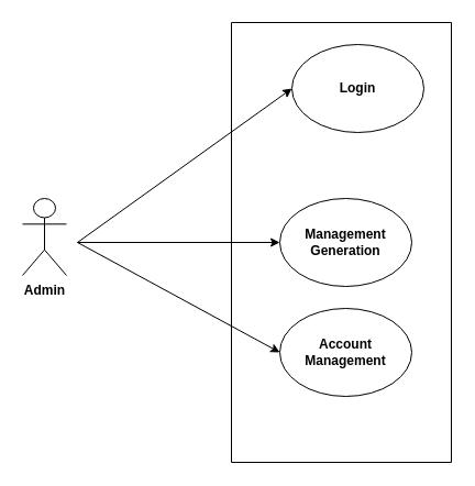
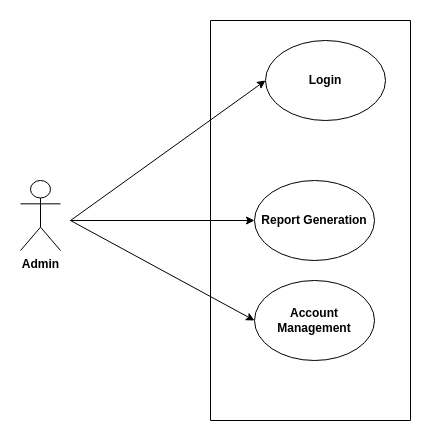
  <mxCell id="0" />
  <mxCell id="1" parent="0" />
- <mxCell id="2" value="&lt;b&gt;Management Generation&lt;/b&gt;" style="ellipse;whiteSpace=wrap;html=1;" vertex="1" parent="1"><mxGeometry x="254" y="180" width="120" height="80" as="geometry" /></mxCell>
+ <mxCell id="2" value="&lt;b&gt;Report Generation&lt;/b&gt;" style="ellipse;whiteSpace=wrap;html=1;" vertex="1" parent="1"><mxGeometry x="254" y="180" width="120" height="80" as="geometry" /></mxCell>
  <mxCell id="3" value="&lt;b&gt;Account Management&lt;/b&gt;" style="ellipse;whiteSpace=wrap;html=1;" vertex="1" parent="1"><mxGeometry x="254" y="280" width="120" height="80" as="geometry" /></mxCell>
  <mxCell id="4" value="&lt;b&gt;Login&lt;/b&gt;" style="ellipse;whiteSpace=wrap;html=1;" vertex="1" parent="1"><mxGeometry x="265" y="40" width="120" height="80" as="geometry" /></mxCell>
  <mxCell id="5" value="" style="swimlane;startSize=0;" vertex="1" parent="1"><mxGeometry x="210" y="20" width="200" height="400" as="geometry" /></mxCell>
  <mxCell id="6" value="&lt;b&gt;Admin&lt;/b&gt;" style="shape=umlActor;verticalLabelPosition=bottom;verticalAlign=top;html=1;outlineConnect=0;" vertex="1" parent="1"><mxGeometry x="20" y="180" width="40" height="70" as="geometry" /></mxCell>
  <mxCell id="7" value="" style="endArrow=classic;html=1;rounded=0;entryX=0;entryY=0.5;entryDx=0;entryDy=0;" edge="1" parent="1" target="2"><mxGeometry width="50" height="50" relative="1" as="geometry"><mxPoint x="70" y="220" as="sourcePoint" /><mxPoint x="190" y="240" as="targetPoint" /></mxGeometry></mxCell>
  <mxCell id="8" value="" style="endArrow=classic;html=1;rounded=0;entryX=0;entryY=0.5;entryDx=0;entryDy=0;" edge="1" parent="1" target="4"><mxGeometry width="50" height="50" relative="1" as="geometry"><mxPoint x="70" y="220" as="sourcePoint" /><mxPoint x="264" y="230" as="targetPoint" /></mxGeometry></mxCell>
  <mxCell id="9" value="" style="endArrow=classic;html=1;rounded=0;entryX=0;entryY=0.5;entryDx=0;entryDy=0;" edge="1" parent="1" target="3"><mxGeometry width="50" height="50" relative="1" as="geometry"><mxPoint x="70" y="220" as="sourcePoint" /><mxPoint x="274" y="240" as="targetPoint" /></mxGeometry></mxCell>
